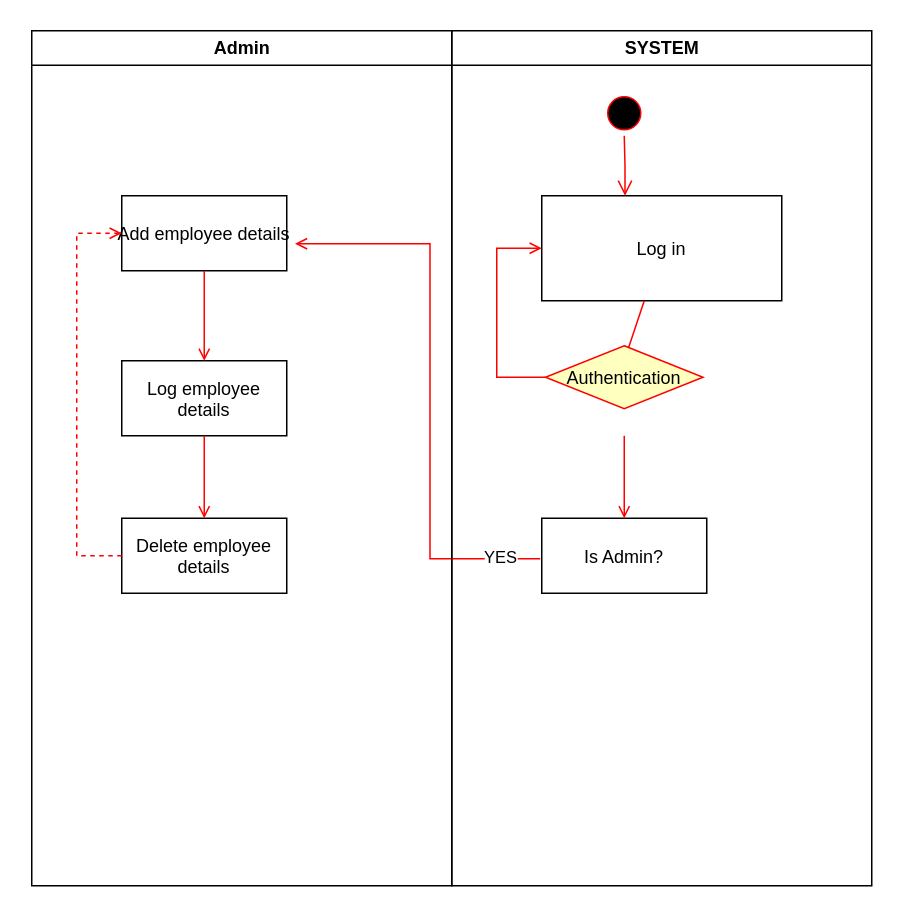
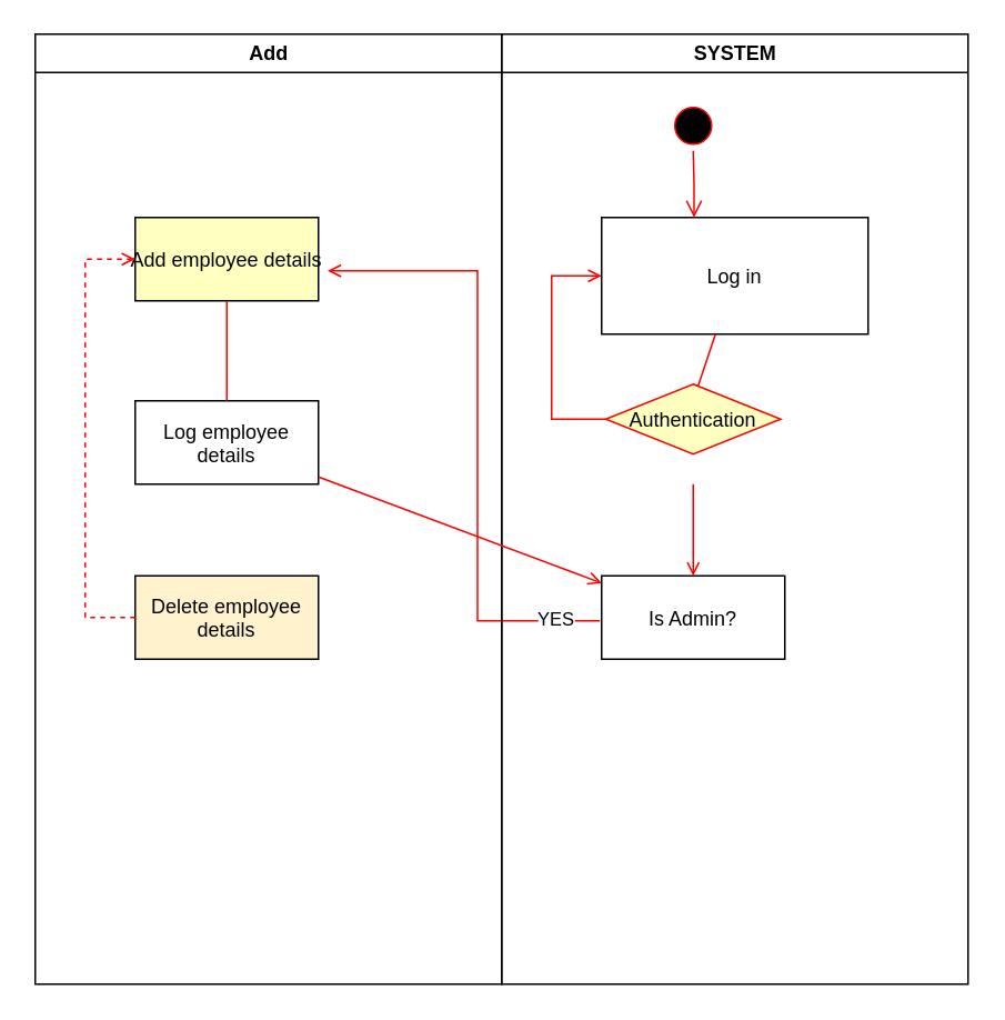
  <mxCell id="0" />
  <mxCell id="1" parent="0" />
  <mxCell id="2" value="SYSTEM" style="swimlane;whiteSpace=wrap" parent="1" vertex="1"><mxGeometry x="300.5" y="20" width="280" height="570" as="geometry" /></mxCell>
  <mxCell id="3" value="" style="ellipse;shape=startState;fillColor=#000000;strokeColor=#ff0000;" parent="2" vertex="1"><mxGeometry x="100" y="40" width="30" height="30" as="geometry" /></mxCell>
  <mxCell id="4" value="" style="edgeStyle=elbowEdgeStyle;elbow=horizontal;verticalAlign=bottom;endArrow=open;endSize=8;strokeColor=#FF0000;endFill=1;rounded=0" parent="2" source="3" target="5" edge="1"><mxGeometry x="100" y="40" as="geometry"><mxPoint x="115" y="110" as="targetPoint" /></mxGeometry></mxCell>
  <mxCell id="5" value="Log in" style="" parent="2" vertex="1"><mxGeometry x="60" y="110" width="160" height="70" as="geometry" /></mxCell>
  <mxCell id="6" value="" style="endArrow=open;strokeColor=#FF0000;endFill=1;rounded=0" parent="2" source="5" edge="1"><mxGeometry relative="1" as="geometry"><mxPoint x="115" y="220" as="targetPoint" /></mxGeometry></mxCell>
  <mxCell id="7" value="Is Admin?" style="" parent="2" vertex="1"><mxGeometry x="60" y="325" width="110" height="50" as="geometry" /></mxCell>
  <mxCell id="8" value="" style="endArrow=open;strokeColor=#FF0000;endFill=1;rounded=0" parent="2" target="7" edge="1"><mxGeometry relative="1" as="geometry"><mxPoint x="115" y="270" as="sourcePoint" /></mxGeometry></mxCell>
  <mxCell id="9" value="" style="edgeStyle=elbowEdgeStyle;elbow=horizontal;strokeColor=#FF0000;endArrow=open;endFill=1;rounded=0;exitX=0;exitY=0.5;exitDx=0;exitDy=0;" parent="2" source="10" target="5" edge="1"><mxGeometry width="100" height="100" relative="1" as="geometry"><mxPoint x="65.5" y="242" as="sourcePoint" /><mxPoint x="260" y="190" as="targetPoint" /><Array as="points"><mxPoint x="30" y="250" /></Array></mxGeometry></mxCell>
  <mxCell id="10" value="Authentication" style="rhombus;fillColor=#ffffc0;strokeColor=#ff0000;" vertex="1" parent="2"><mxGeometry x="62.5" y="210" width="105" height="42" as="geometry" /></mxCell>
  <mxCell id="11" value="" style="endArrow=open;strokeColor=#FF0000;endFill=1;rounded=0" edge="1" parent="2"><mxGeometry relative="1" as="geometry"><mxPoint x="59" y="352" as="sourcePoint" /><mxPoint x="-104.5" y="142" as="targetPoint" /><Array as="points"><mxPoint x="-14.5" y="352" /><mxPoint x="-14.5" y="142" /></Array></mxGeometry></mxCell>
  <mxCell id="12" value="YES" style="edgeLabel;html=1;align=center;verticalAlign=middle;resizable=0;points=[];" vertex="1" connectable="0" parent="11"><mxGeometry x="-0.853" y="-2" relative="1" as="geometry"><mxPoint as="offset" /></mxGeometry></mxCell>
- <mxCell id="13" value="Admin" style="swimlane;whiteSpace=wrap" vertex="1" parent="1"><mxGeometry x="20.5" y="20" width="280" height="570" as="geometry" /></mxCell>
- <mxCell id="14" value="Add employee details" style="" vertex="1" parent="13"><mxGeometry x="60" y="110" width="110" height="50" as="geometry" /></mxCell>
+ <mxCell id="13" value="Add" style="swimlane;whiteSpace=wrap" vertex="1" parent="1"><mxGeometry x="20.5" y="20" width="280" height="570" as="geometry" /></mxCell>
+ <mxCell id="14" value="Add employee details" style="fillColor=#ffffc0;" vertex="1" parent="13"><mxGeometry x="60" y="110" width="110" height="50" as="geometry" /></mxCell>
  <mxCell id="15" value="Log employee &#10;details" style="" vertex="1" parent="13"><mxGeometry x="60" y="220" width="110" height="50" as="geometry" /></mxCell>
- <mxCell id="16" value="" style="endArrow=open;strokeColor=#FF0000;endFill=1;rounded=0" edge="1" parent="13" source="14" target="15"><mxGeometry relative="1" as="geometry" /></mxCell>
- <mxCell id="17" value="Delete employee &#10;details" style="" vertex="1" parent="13"><mxGeometry x="60" y="325" width="110" height="50" as="geometry" /></mxCell>
- <mxCell id="18" value="" style="endArrow=open;strokeColor=#FF0000;endFill=1;rounded=0" edge="1" parent="13" source="15" target="17"><mxGeometry relative="1" as="geometry" /></mxCell>
+ <mxCell id="16" value="" style="endArrow=none;strokeColor=#FF0000;endFill=1;rounded=0;" edge="1" parent="13" source="14" target="15"><mxGeometry relative="1" as="geometry" /></mxCell>
+ <mxCell id="17" value="Delete employee &#10;details" style="fillColor=#fff2cc;" vertex="1" parent="13"><mxGeometry x="60" y="325" width="110" height="50" as="geometry" /></mxCell>
+ <mxCell id="18" value="" style="endArrow=open;strokeColor=#FF0000;endFill=1;rounded=0;" edge="1" parent="13" source="15" target="7"><mxGeometry relative="1" as="geometry" /></mxCell>
  <mxCell id="19" value="" style="edgeStyle=elbowEdgeStyle;elbow=horizontal;strokeColor=#FF0000;endArrow=open;endFill=1;rounded=0;dashed=1;" edge="1" parent="13" source="17" target="14"><mxGeometry width="100" height="100" relative="1" as="geometry"><mxPoint x="160" y="290" as="sourcePoint" /><mxPoint x="260" y="190" as="targetPoint" /><Array as="points"><mxPoint x="30" y="250" /></Array></mxGeometry></mxCell>
